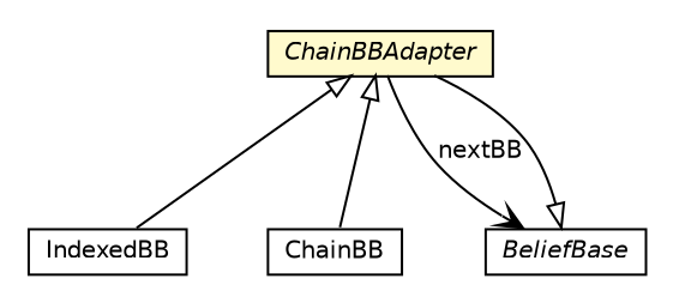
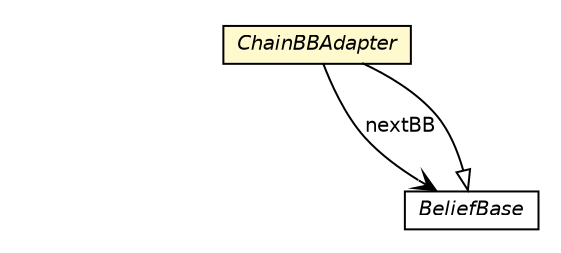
  digraph {
    nodesep=0.25
    ranksep=0.5
    node [fontcolor=black fontname=Helvetica fontsize=10.0 shape=plaintext]
    edge [arrowtail=empty dir=back fontname=Helvetica fontsize=10 headport=p labelfontname=Helvetica labelfontsize=10 tailport=p]
-   n1 [label=<<table title="jason.bb.IndexedBB" border="0" cellborder="1" cellspacing="0" cellpadding="2" port="p" href="./IndexedBB.html"> 		<tr><td><table border="0" cellspacing="0" cellpadding="1"> <tr><td align="center" balign="center"> IndexedBB </td></tr> 		</table></td></tr> 		</table>>]
    n2 [label=<<table title="jason.bb.ChainBBAdapter" border="0" cellborder="1" cellspacing="0" cellpadding="2" port="p" bgcolor="lemonChiffon" href="./ChainBBAdapter.html"> 		<tr><td><table border="0" cellspacing="0" cellpadding="1"> <tr><td align="center" balign="center"><font face="Helvetica-Oblique"> ChainBBAdapter </font></td></tr> 		</table></td></tr> 		</table>>]
-   n3 [label=<<table title="jason.bb.ChainBB" border="0" cellborder="1" cellspacing="0" cellpadding="2" port="p" href="./ChainBB.html"> 		<tr><td><table border="0" cellspacing="0" cellpadding="1"> <tr><td align="center" balign="center"> ChainBB </td></tr> 		</table></td></tr> 		</table>>]
    n4 [label=<<table title="jason.bb.BeliefBase" border="0" cellborder="1" cellspacing="0" cellpadding="2" port="p" href="./BeliefBase.html"> 		<tr><td><table border="0" cellspacing="0" cellpadding="1"> <tr><td align="center" balign="center"><font face="Helvetica-Oblique"> BeliefBase </font></td></tr> 		</table></td></tr> 		</table>>]
-   n2 -> n1
-   n2 -> n3
    n2 -> n4 [arrowhead=open color=black fontcolor=black fontsize=10.0 label=nextBB arrowtail="" dir=""]
    n4 -> n2
  }
